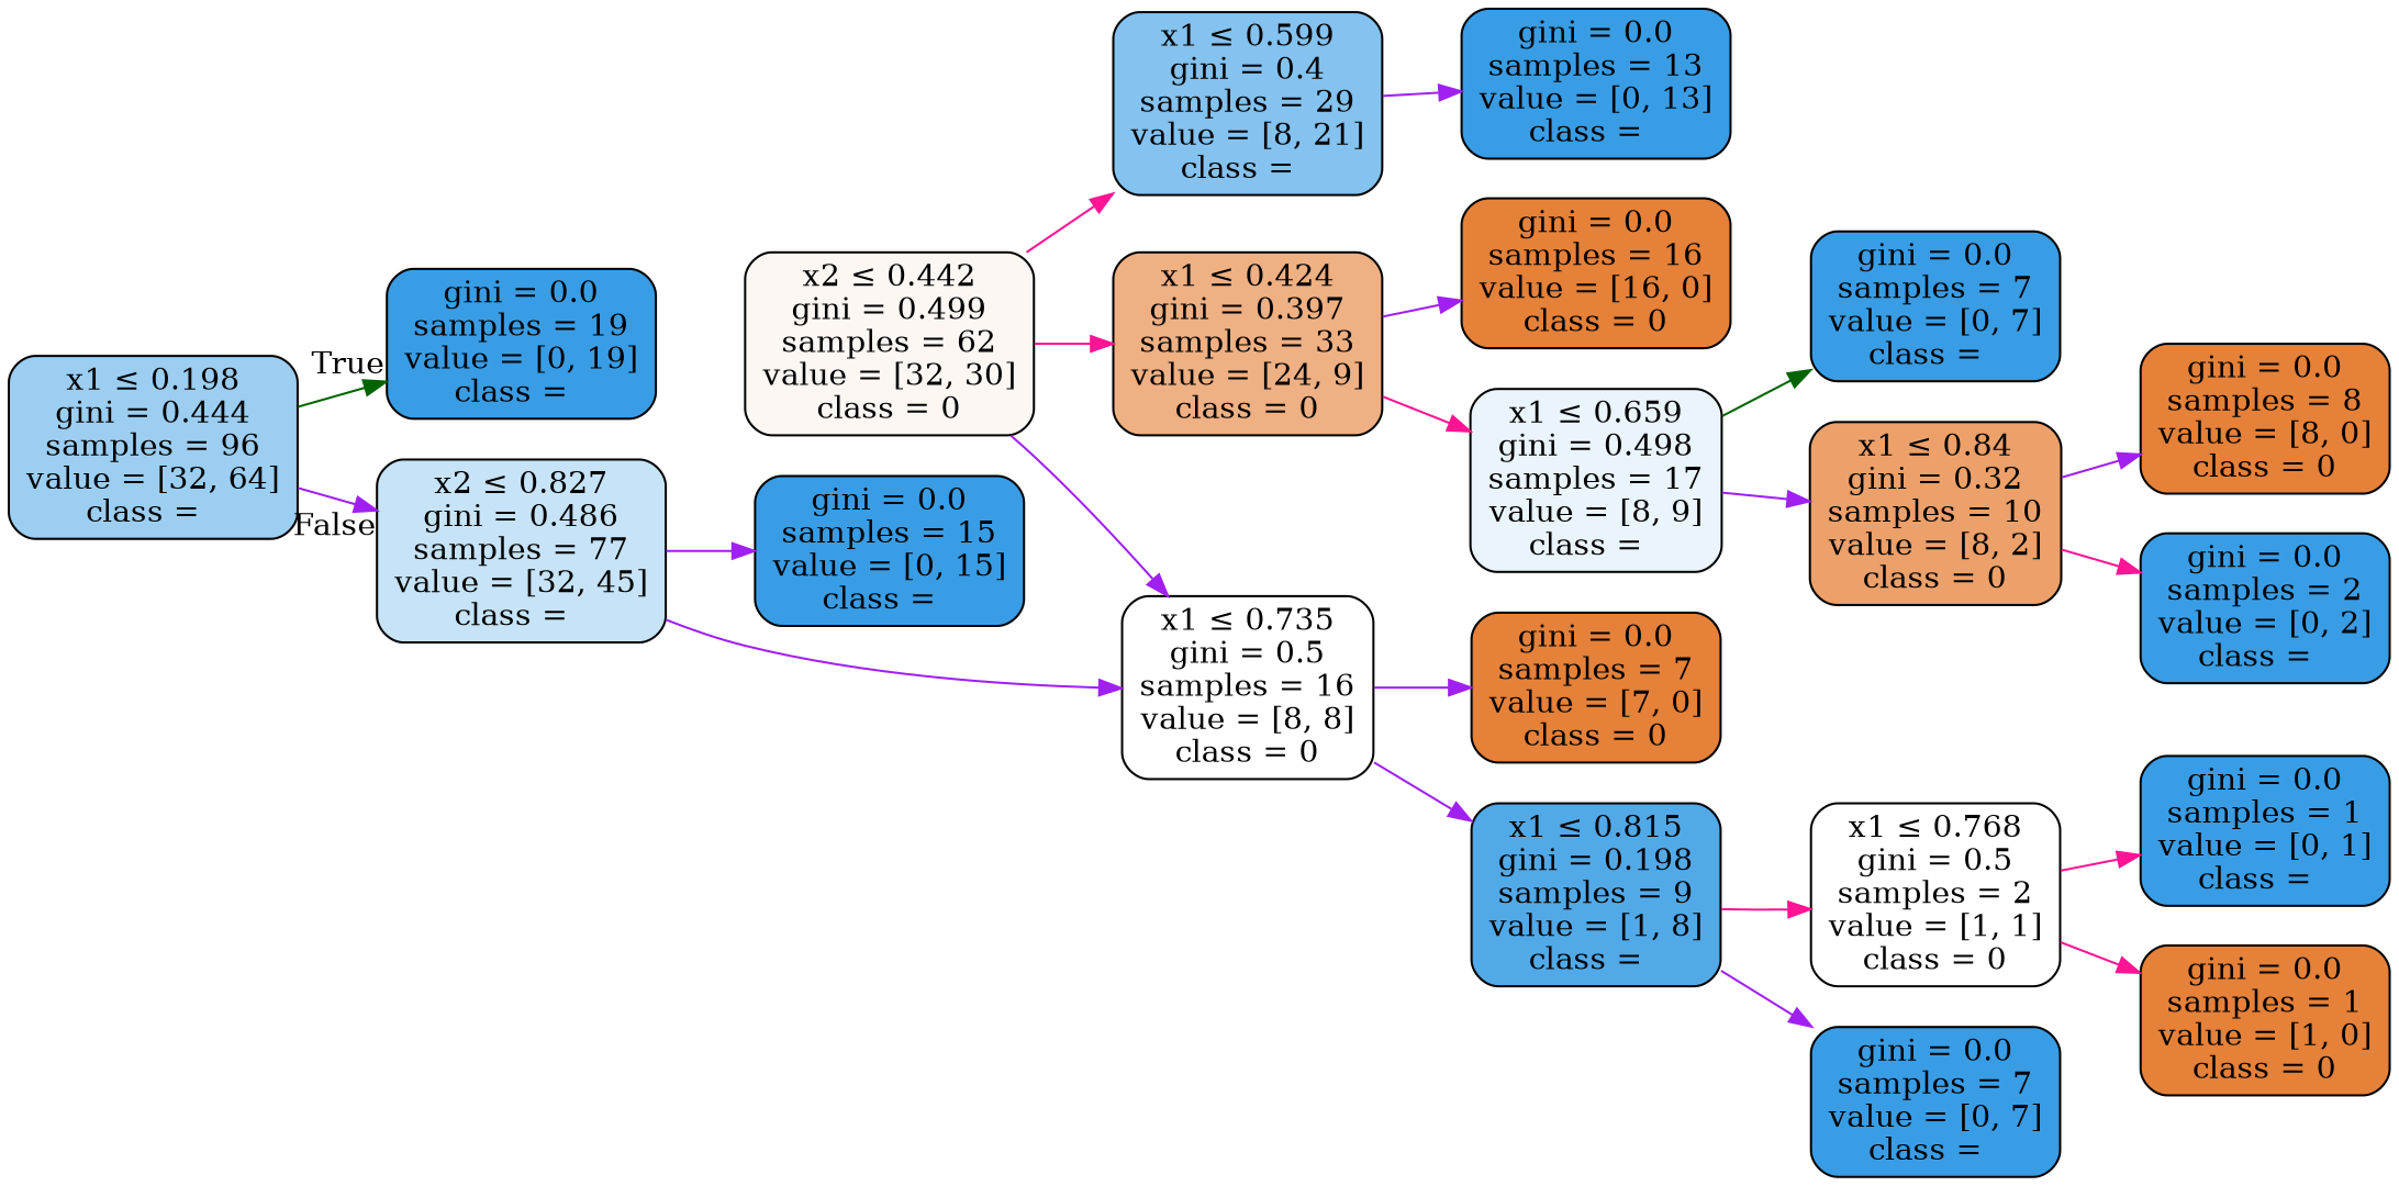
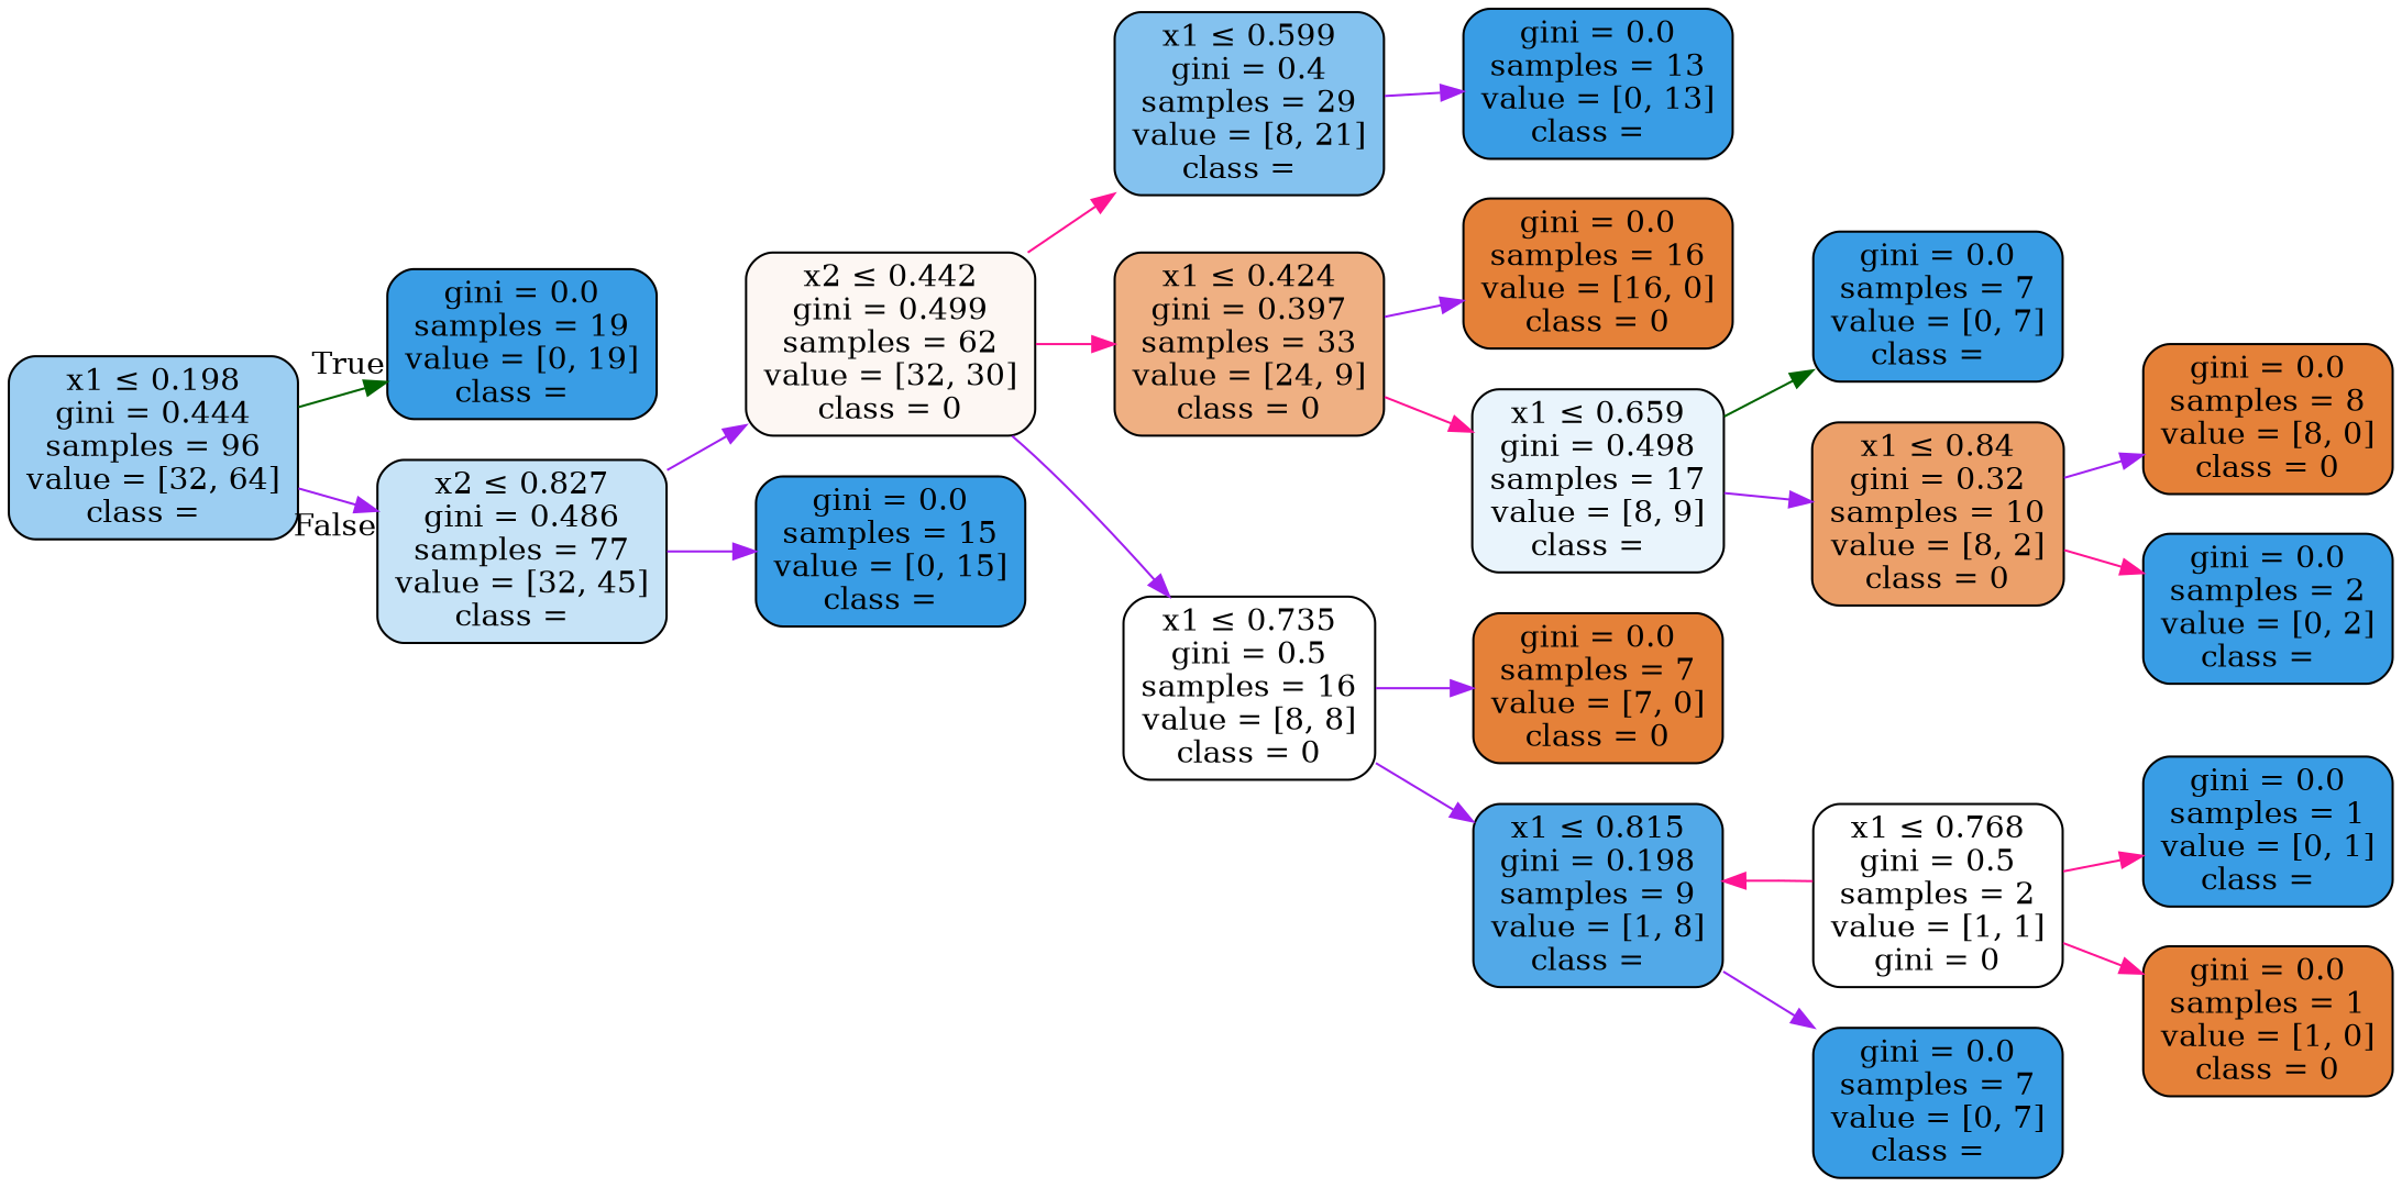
  digraph {
    fontname="DejaVu Serif"
    rankdir=LR
    node [color=black fillcolor="#399de5" fontname="DejaVu Serif" shape=box style="filled, rounded"]
    edge [color=purple fontname="DejaVu Serif"]
    n1 [fillcolor="#9ccef2" label=<x1 &le; 0.198<br/>gini = 0.444<br/>samples = 96<br/>value = [32, 64]<br/>class =  >]
    n2 [label=<gini = 0.0<br/>samples = 19<br/>value = [0, 19]<br/>class =  >]
    n3 [fillcolor="#c6e3f7" label=<x2 &le; 0.827<br/>gini = 0.486<br/>samples = 77<br/>value = [32, 45]<br/>class =  >]
    n4 [fillcolor="#fdf7f3" label=<x2 &le; 0.442<br/>gini = 0.499<br/>samples = 62<br/>value = [32, 30]<br/>class = 0>]
    n5 [label=<gini = 0.0<br/>samples = 15<br/>value = [0, 15]<br/>class =  >]
    n6 [fillcolor="#84c2ef" label=<x1 &le; 0.599<br/>gini = 0.4<br/>samples = 29<br/>value = [8, 21]<br/>class =  >]
    n7 [fillcolor="#efb083" label=<x1 &le; 0.424<br/>gini = 0.397<br/>samples = 33<br/>value = [24, 9]<br/>class = 0>]
    n8 [fillcolor="#ffffff" label=<x1 &le; 0.735<br/>gini = 0.5<br/>samples = 16<br/>value = [8, 8]<br/>class = 0>]
    n9 [label=<gini = 0.0<br/>samples = 13<br/>value = [0, 13]<br/>class =  >]
    n10 [fillcolor="#e58139" label=<gini = 0.0<br/>samples = 16<br/>value = [16, 0]<br/>class = 0>]
    n11 [fillcolor="#e9f4fc" label=<x1 &le; 0.659<br/>gini = 0.498<br/>samples = 17<br/>value = [8, 9]<br/>class =  >]
    n12 [fillcolor="#e58139" label=<gini = 0.0<br/>samples = 7<br/>value = [7, 0]<br/>class = 0>]
    n13 [fillcolor="#52a9e8" label=<x1 &le; 0.815<br/>gini = 0.198<br/>samples = 9<br/>value = [1, 8]<br/>class =  >]
-   n14 [fillcolor="#ffffff" label=<x1 &le; 0.768<br/>gini = 0.5<br/>samples = 2<br/>value = [1, 1]<br/>class = 0>]
+   n14 [fillcolor="#ffffff" label=<x1 &le; 0.768<br/>gini = 0.5<br/>samples = 2<br/>value = [1, 1]<br/>gini = 0>]
    n15 [label=<gini = 0.0<br/>samples = 7<br/>value = [0, 7]<br/>class =  >]
    n16 [label=<gini = 0.0<br/>samples = 1<br/>value = [0, 1]<br/>class =  >]
    n17 [fillcolor="#e58139" label=<gini = 0.0<br/>samples = 1<br/>value = [1, 0]<br/>class = 0>]
    n18 [label=<gini = 0.0<br/>samples = 7<br/>value = [0, 7]<br/>class =  >]
    n19 [fillcolor="#eca06a" label=<x1 &le; 0.84<br/>gini = 0.32<br/>samples = 10<br/>value = [8, 2]<br/>class = 0>]
    n20 [fillcolor="#e58139" label=<gini = 0.0<br/>samples = 8<br/>value = [8, 0]<br/>class = 0>]
    n21 [label=<gini = 0.0<br/>samples = 2<br/>value = [0, 2]<br/>class =  >]
    n1 -> n2 [color=darkgreen headlabel=True labelangle=45 labeldistance=2.5]
    n1 -> n3 [headlabel=False labelangle=-45 labeldistance=2.5]
-   n3 -> n8
+   n3 -> n4
    n3 -> n5
    n4 -> n6 [color=deeppink]
    n4 -> n7 [color=deeppink]
    n4 -> n8
    n6 -> n9
    n7 -> n10
    n7 -> n11 [color=deeppink]
    n8 -> n12
    n8 -> n13
    n11 -> n18 [color=darkgreen]
    n11 -> n19
-   n13 -> n14 [color=deeppink]
+   n14 -> n13 [color=deeppink]
    n13 -> n15
    n14 -> n16 [color=deeppink]
    n14 -> n17 [color=deeppink]
    n19 -> n20
    n19 -> n21 [color=deeppink]
  }
